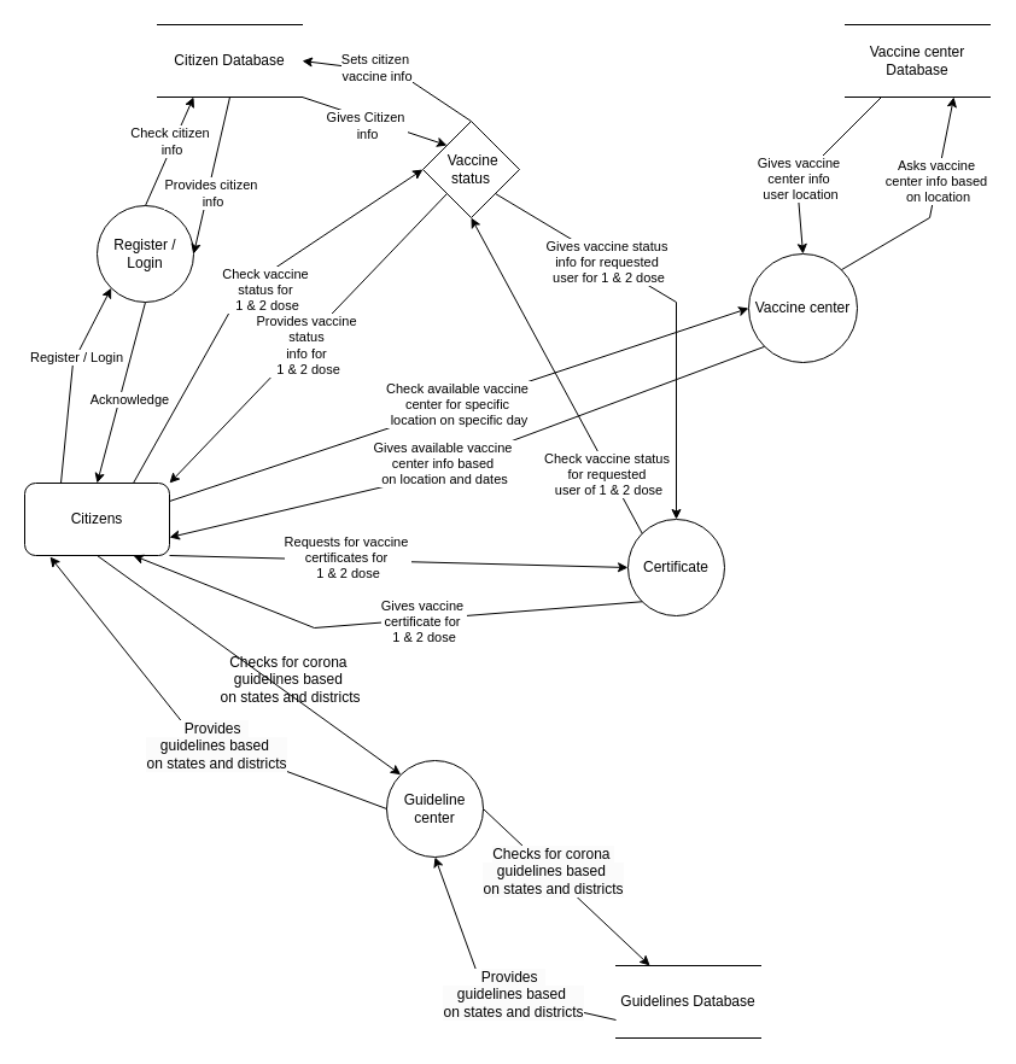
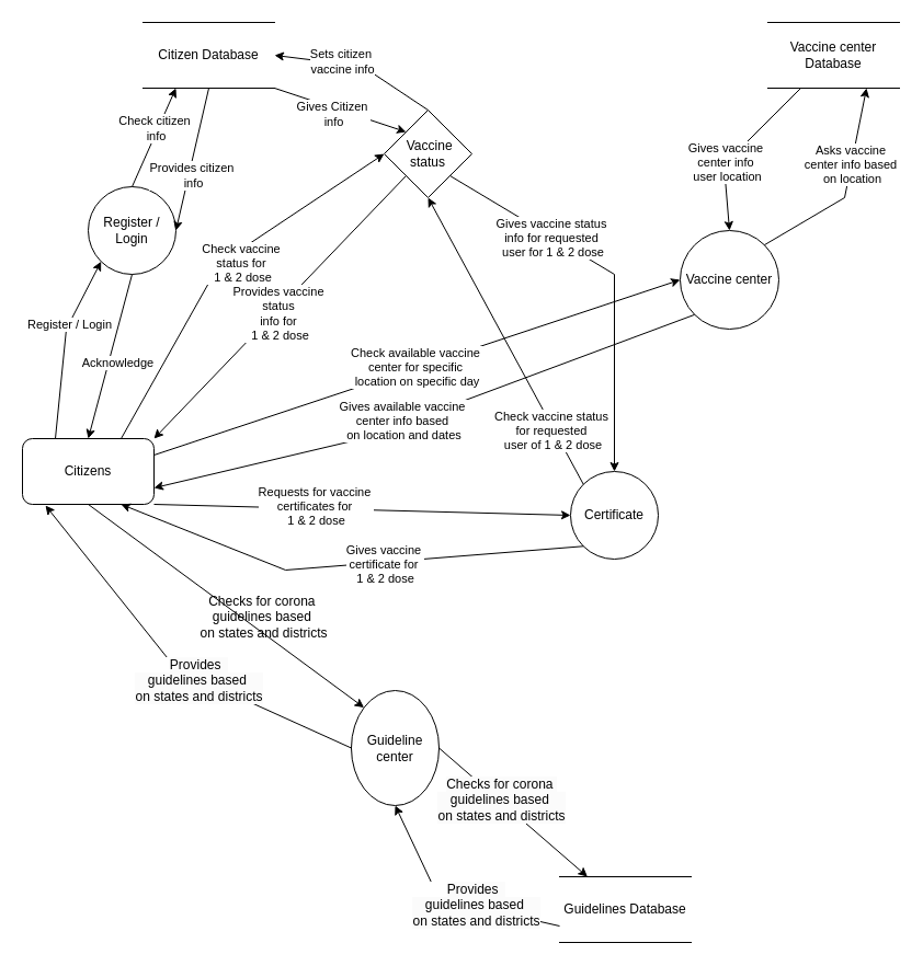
  <mxCell id="0" />
  <mxCell id="1" parent="0" />
  <mxCell id="2" value="Citizens" style="rounded=1;whiteSpace=wrap;html=1;" vertex="1" parent="1"><mxGeometry x="20" y="400" width="120" height="60" as="geometry" /></mxCell>
  <mxCell id="3" value="Register / Login" style="ellipse;whiteSpace=wrap;html=1;aspect=fixed;" vertex="1" parent="1"><mxGeometry x="80" y="170" width="80" height="80" as="geometry" /></mxCell>
  <mxCell id="4" value="Citizen Database" style="shape=partialRectangle;whiteSpace=wrap;html=1;left=0;right=0;fillColor=none;" vertex="1" parent="1"><mxGeometry x="130" y="20" width="120" height="60" as="geometry" /></mxCell>
  <mxCell id="5" value="" style="endArrow=classic;html=1;rounded=0;exitX=0.25;exitY=0;exitDx=0;exitDy=0;entryX=0;entryY=1;entryDx=0;entryDy=0;" edge="1" parent="1" source="2" target="3"><mxGeometry width="50" height="50" relative="1" as="geometry"><mxPoint x="50" y="390" as="sourcePoint" /><mxPoint x="90" y="350" as="targetPoint" /><Array as="points"><mxPoint x="60" y="300" /></Array></mxGeometry></mxCell>
  <mxCell id="6" value="Register / Login" style="edgeLabel;html=1;align=center;verticalAlign=middle;resizable=0;points=[];" vertex="1" connectable="0" parent="5"><mxGeometry x="0.239" relative="1" as="geometry"><mxPoint as="offset" /></mxGeometry></mxCell>
  <mxCell id="7" value="" style="endArrow=classic;html=1;rounded=0;exitX=0.5;exitY=1;exitDx=0;exitDy=0;entryX=0.5;entryY=0;entryDx=0;entryDy=0;" edge="1" parent="1" source="3" target="2"><mxGeometry width="50" height="50" relative="1" as="geometry"><mxPoint x="150" y="370" as="sourcePoint" /><mxPoint x="200" y="320" as="targetPoint" /></mxGeometry></mxCell>
  <mxCell id="8" value="Acknowledge" style="edgeLabel;html=1;align=center;verticalAlign=middle;resizable=0;points=[];" vertex="1" connectable="0" parent="7"><mxGeometry x="0.46" y="-2" relative="1" as="geometry"><mxPoint x="18" y="-28" as="offset" /></mxGeometry></mxCell>
  <mxCell id="9" value="" style="endArrow=classic;html=1;rounded=0;exitX=0.5;exitY=0;exitDx=0;exitDy=0;entryX=0.25;entryY=1;entryDx=0;entryDy=0;" edge="1" parent="1" source="3" target="4"><mxGeometry width="50" height="50" relative="1" as="geometry"><mxPoint x="160" y="180" as="sourcePoint" /><mxPoint x="210" y="130" as="targetPoint" /></mxGeometry></mxCell>
  <mxCell id="10" value="Check citizen&amp;nbsp;&lt;div&gt;info&lt;/div&gt;" style="edgeLabel;html=1;align=center;verticalAlign=middle;resizable=0;points=[];" vertex="1" connectable="0" parent="9"><mxGeometry x="0.187" y="2" relative="1" as="geometry"><mxPoint as="offset" /></mxGeometry></mxCell>
  <mxCell id="11" value="" style="endArrow=classic;html=1;rounded=0;exitX=0.5;exitY=1;exitDx=0;exitDy=0;entryX=1;entryY=0.5;entryDx=0;entryDy=0;" edge="1" parent="1" source="4" target="3"><mxGeometry width="50" height="50" relative="1" as="geometry"><mxPoint x="400" y="170" as="sourcePoint" /><mxPoint x="450" y="120" as="targetPoint" /></mxGeometry></mxCell>
  <mxCell id="12" value="Provides citizen&amp;nbsp;&lt;div&gt;info&lt;/div&gt;" style="edgeLabel;html=1;align=center;verticalAlign=middle;resizable=0;points=[];" vertex="1" connectable="0" parent="11"><mxGeometry x="0.208" y="4" relative="1" as="geometry"><mxPoint as="offset" /></mxGeometry></mxCell>
  <mxCell id="13" value="Vaccine center" style="ellipse;whiteSpace=wrap;html=1;aspect=fixed;" vertex="1" parent="1"><mxGeometry x="620" y="210" width="90" height="90" as="geometry" /></mxCell>
  <mxCell id="14" value="&amp;nbsp;Vaccine status" style="rhombus;whiteSpace=wrap;html=1;aspect=fixed;" vertex="1" parent="1"><mxGeometry x="350" y="100" width="80" height="80" as="geometry" /></mxCell>
  <mxCell id="15" value="Certificate" style="ellipse;whiteSpace=wrap;html=1;aspect=fixed;" vertex="1" parent="1"><mxGeometry x="520" y="430" width="80" height="80" as="geometry" /></mxCell>
  <mxCell id="16" value="" style="endArrow=classic;html=1;rounded=0;entryX=0;entryY=0.5;entryDx=0;entryDy=0;" edge="1" parent="1" target="14"><mxGeometry width="50" height="50" relative="1" as="geometry"><mxPoint x="110" y="400" as="sourcePoint" /><mxPoint x="160" y="350" as="targetPoint" /><Array as="points"><mxPoint x="200" y="240" /></Array></mxGeometry></mxCell>
  <mxCell id="17" value="Check vaccine&amp;nbsp;&lt;div&gt;status for&amp;nbsp;&lt;/div&gt;&lt;div&gt;1 &amp;amp; 2 dose&lt;/div&gt;" style="edgeLabel;html=1;align=center;verticalAlign=middle;resizable=0;points=[];" vertex="1" connectable="0" parent="16"><mxGeometry x="-0.032" y="2" relative="1" as="geometry"><mxPoint x="26" y="-6" as="offset" /></mxGeometry></mxCell>
  <mxCell id="18" value="Provides vaccine&amp;nbsp;&lt;div&gt;status&amp;nbsp;&lt;div&gt;info for&amp;nbsp;&lt;/div&gt;&lt;div&gt;1 &amp;amp; 2 dose&lt;/div&gt;&lt;/div&gt;" style="endArrow=classic;html=1;rounded=0;exitX=0;exitY=1;exitDx=0;exitDy=0;entryX=1;entryY=0;entryDx=0;entryDy=0;" edge="1" parent="1" source="14" target="2"><mxGeometry x="0.029" y="4" width="50" height="50" relative="1" as="geometry"><mxPoint x="280" y="340" as="sourcePoint" /><mxPoint x="330" y="290" as="targetPoint" /><mxPoint as="offset" /></mxGeometry></mxCell>
  <mxCell id="19" value="" style="endArrow=classic;html=1;rounded=0;exitX=1;exitY=1;exitDx=0;exitDy=0;entryX=0;entryY=0;entryDx=0;entryDy=0;" edge="1" parent="1" source="4" target="14"><mxGeometry width="50" height="50" relative="1" as="geometry"><mxPoint x="230" y="140" as="sourcePoint" /><mxPoint x="280" y="90" as="targetPoint" /></mxGeometry></mxCell>
  <mxCell id="20" value="Gives Citizen&amp;nbsp;&lt;div&gt;info&lt;/div&gt;" style="edgeLabel;html=1;align=center;verticalAlign=middle;resizable=0;points=[];" vertex="1" connectable="0" parent="19"><mxGeometry x="-0.294" relative="1" as="geometry"><mxPoint x="11" y="9" as="offset" /></mxGeometry></mxCell>
  <mxCell id="21" value="" style="endArrow=classic;html=1;rounded=0;exitX=0.5;exitY=0;exitDx=0;exitDy=0;entryX=1;entryY=0.5;entryDx=0;entryDy=0;" edge="1" parent="1" source="14" target="4"><mxGeometry width="50" height="50" relative="1" as="geometry"><mxPoint x="360" y="100" as="sourcePoint" /><mxPoint x="410" y="50" as="targetPoint" /><Array as="points"><mxPoint x="330" y="60" /></Array></mxGeometry></mxCell>
  <mxCell id="22" value="Sets citizen&amp;nbsp;&lt;div&gt;vaccine info&lt;/div&gt;" style="edgeLabel;html=1;align=center;verticalAlign=middle;resizable=0;points=[];" vertex="1" connectable="0" parent="21"><mxGeometry x="0.19" y="-2" relative="1" as="geometry"><mxPoint as="offset" /></mxGeometry></mxCell>
  <mxCell id="23" value="Vaccine center Database" style="shape=partialRectangle;whiteSpace=wrap;html=1;left=0;right=0;fillColor=none;" vertex="1" parent="1"><mxGeometry x="700" y="20" width="120" height="60" as="geometry" /></mxCell>
  <mxCell id="24" value="" style="endArrow=classic;html=1;rounded=0;exitX=0.25;exitY=1;exitDx=0;exitDy=0;entryX=0.5;entryY=0;entryDx=0;entryDy=0;" edge="1" parent="1" source="23" target="13"><mxGeometry width="50" height="50" relative="1" as="geometry"><mxPoint x="520" y="200" as="sourcePoint" /><mxPoint x="570" y="150" as="targetPoint" /><Array as="points"><mxPoint x="660" y="150" /></Array></mxGeometry></mxCell>
  <mxCell id="25" value="Gives vaccine&amp;nbsp;&lt;div&gt;center info&amp;nbsp;&lt;/div&gt;&lt;div&gt;user location&lt;/div&gt;" style="edgeLabel;html=1;align=center;verticalAlign=middle;resizable=0;points=[];" vertex="1" connectable="0" parent="24"><mxGeometry x="0.201" relative="1" as="geometry"><mxPoint as="offset" /></mxGeometry></mxCell>
  <mxCell id="26" value="" style="endArrow=classic;html=1;rounded=0;exitX=1;exitY=0;exitDx=0;exitDy=0;entryX=0.75;entryY=1;entryDx=0;entryDy=0;" edge="1" parent="1" source="13" target="23"><mxGeometry width="50" height="50" relative="1" as="geometry"><mxPoint x="590" y="230" as="sourcePoint" /><mxPoint x="640" y="180" as="targetPoint" /><Array as="points"><mxPoint x="770" y="180" /></Array></mxGeometry></mxCell>
  <mxCell id="27" value="Asks vaccine&amp;nbsp;&lt;div&gt;center info based&amp;nbsp;&lt;/div&gt;&lt;div&gt;on location&lt;/div&gt;" style="edgeLabel;html=1;align=center;verticalAlign=middle;resizable=0;points=[];" vertex="1" connectable="0" parent="26"><mxGeometry x="0.239" relative="1" as="geometry"><mxPoint as="offset" /></mxGeometry></mxCell>
  <mxCell id="28" value="Check available vaccine&amp;nbsp;&lt;div&gt;center for specific&amp;nbsp;&lt;/div&gt;&lt;div&gt;location on specific day&lt;/div&gt;" style="endArrow=classic;html=1;rounded=0;exitX=1;exitY=0.25;exitDx=0;exitDy=0;entryX=0;entryY=0.5;entryDx=0;entryDy=0;" edge="1" parent="1" source="2" target="13"><mxGeometry width="50" height="50" relative="1" as="geometry"><mxPoint x="170" y="430" as="sourcePoint" /><mxPoint x="220" y="380" as="targetPoint" /></mxGeometry></mxCell>
  <mxCell id="29" value="" style="endArrow=classic;html=1;rounded=0;exitX=0;exitY=1;exitDx=0;exitDy=0;entryX=1;entryY=0.75;entryDx=0;entryDy=0;" edge="1" parent="1" source="13" target="2"><mxGeometry width="50" height="50" relative="1" as="geometry"><mxPoint x="300" y="470" as="sourcePoint" /><mxPoint x="350" y="420" as="targetPoint" /><Array as="points"><mxPoint x="330" y="400" /></Array></mxGeometry></mxCell>
  <mxCell id="30" value="Gives available vaccine&amp;nbsp;&lt;div&gt;center info based&amp;nbsp;&lt;/div&gt;&lt;div&gt;on location and dates&lt;/div&gt;" style="edgeLabel;html=1;align=center;verticalAlign=middle;resizable=0;points=[];" vertex="1" connectable="0" parent="29"><mxGeometry x="-0.164" relative="1" as="geometry"><mxPoint x="-62" y="21" as="offset" /></mxGeometry></mxCell>
  <mxCell id="31" value="" style="endArrow=classic;html=1;rounded=0;entryX=0;entryY=0.5;entryDx=0;entryDy=0;exitX=1;exitY=1;exitDx=0;exitDy=0;" edge="1" parent="1" source="2" target="15"><mxGeometry width="50" height="50" relative="1" as="geometry"><mxPoint x="150" y="470" as="sourcePoint" /><mxPoint x="170" y="520" as="targetPoint" /></mxGeometry></mxCell>
  <mxCell id="32" value="Requests for vaccine&amp;nbsp;&lt;div&gt;certificates for&amp;nbsp;&lt;/div&gt;&lt;div&gt;1 &amp;amp; 2 dose&lt;/div&gt;" style="edgeLabel;html=1;align=center;verticalAlign=middle;resizable=0;points=[];" vertex="1" connectable="0" parent="31"><mxGeometry x="-0.227" y="2" relative="1" as="geometry"><mxPoint as="offset" /></mxGeometry></mxCell>
  <mxCell id="33" value="" style="endArrow=classic;html=1;rounded=0;exitX=0;exitY=1;exitDx=0;exitDy=0;entryX=0.75;entryY=1;entryDx=0;entryDy=0;" edge="1" parent="1" source="15" target="2"><mxGeometry width="50" height="50" relative="1" as="geometry"><mxPoint x="290" y="580" as="sourcePoint" /><mxPoint x="230" y="510" as="targetPoint" /><Array as="points"><mxPoint x="260" y="520" /></Array></mxGeometry></mxCell>
  <mxCell id="34" value="Gives vaccine&amp;nbsp;&lt;div&gt;certificate for&amp;nbsp;&lt;/div&gt;&lt;div&gt;1 &amp;amp; 2 dose&lt;/div&gt;" style="edgeLabel;html=1;align=center;verticalAlign=middle;resizable=0;points=[];" vertex="1" connectable="0" parent="33"><mxGeometry x="-0.16" y="2" relative="1" as="geometry"><mxPoint as="offset" /></mxGeometry></mxCell>
  <mxCell id="35" value="" style="endArrow=classic;html=1;rounded=0;entryX=0.5;entryY=1;entryDx=0;entryDy=0;exitX=0;exitY=0;exitDx=0;exitDy=0;" edge="1" parent="1" source="15" target="14"><mxGeometry width="50" height="50" relative="1" as="geometry"><mxPoint x="560" y="430" as="sourcePoint" /><mxPoint x="500" y="390" as="targetPoint" /></mxGeometry></mxCell>
  <mxCell id="36" value="Check vaccine status&amp;nbsp;&lt;div&gt;for requested&amp;nbsp;&lt;/div&gt;&lt;div&gt;user of 1 &amp;amp; 2 dose&lt;/div&gt;" style="edgeLabel;html=1;align=center;verticalAlign=middle;resizable=0;points=[];" vertex="1" connectable="0" parent="35"><mxGeometry x="-0.565" y="-3" relative="1" as="geometry"><mxPoint y="9" as="offset" /></mxGeometry></mxCell>
  <mxCell id="37" value="" style="endArrow=classic;html=1;rounded=0;exitX=1;exitY=1;exitDx=0;exitDy=0;entryX=0.5;entryY=0;entryDx=0;entryDy=0;" edge="1" parent="1" source="14" target="15"><mxGeometry width="50" height="50" relative="1" as="geometry"><mxPoint x="370" y="300" as="sourcePoint" /><mxPoint x="420" y="250" as="targetPoint" /><Array as="points"><mxPoint x="560" y="250" /></Array></mxGeometry></mxCell>
  <mxCell id="38" value="Gives vaccine status&amp;nbsp;&lt;div&gt;info for requested&amp;nbsp;&lt;/div&gt;&lt;div&gt;user for 1 &amp;amp; 2 dose&lt;/div&gt;" style="edgeLabel;html=1;align=center;verticalAlign=middle;resizable=0;points=[];" vertex="1" connectable="0" parent="37"><mxGeometry x="-0.383" relative="1" as="geometry"><mxPoint as="offset" /></mxGeometry></mxCell>
- <mxCell id="39" value="Guideline center" style="ellipse;whiteSpace=wrap;html=1;aspect=fixed;" vertex="1" parent="1"><mxGeometry x="320" y="630" width="80" height="80" as="geometry" /></mxCell>
+ <mxCell id="39" value="Guideline center" style="ellipse;whiteSpace=wrap;html=1;aspect=fixed;" vertex="1" parent="1"><mxGeometry x="320" y="630" width="80" height="105" as="geometry" /></mxCell>
  <mxCell id="40" value="Guidelines Database" style="shape=partialRectangle;whiteSpace=wrap;html=1;left=0;right=0;fillColor=none;" vertex="1" parent="1"><mxGeometry x="510" y="800" width="120" height="60" as="geometry" /></mxCell>
  <mxCell id="41" value="" style="endArrow=classic;html=1;rounded=0;exitX=0.5;exitY=1;exitDx=0;exitDy=0;entryX=0;entryY=0;entryDx=0;entryDy=0;" edge="1" parent="1" source="2" target="39"><mxGeometry width="50" height="50" relative="1" as="geometry"><mxPoint x="130" y="610" as="sourcePoint" /><mxPoint x="180" y="560" as="targetPoint" /></mxGeometry></mxCell>
  <mxCell id="42" value="Checks for corona&amp;nbsp;&lt;div&gt;guidelines based&amp;nbsp;&lt;/div&gt;&lt;div&gt;on states and districts&lt;/div&gt;" style="text;html=1;align=center;verticalAlign=middle;resizable=0;points=[];autosize=1;strokeColor=none;fillColor=none;" vertex="1" parent="1"><mxGeometry x="170" y="533" width="140" height="60" as="geometry" /></mxCell>
  <mxCell id="43" value="" style="endArrow=classic;html=1;rounded=0;exitX=0;exitY=0.5;exitDx=0;exitDy=0;entryX=0.175;entryY=1.017;entryDx=0;entryDy=0;entryPerimeter=0;" edge="1" parent="1" source="39" target="2"><mxGeometry width="50" height="50" relative="1" as="geometry"><mxPoint x="60" y="690" as="sourcePoint" /><mxPoint x="110" y="640" as="targetPoint" /><Array as="points"><mxPoint x="160" y="610" /></Array></mxGeometry></mxCell>
  <mxCell id="44" value="&lt;span style=&quot;font-size: 12px; background-color: rgb(251, 251, 251);&quot;&gt;Provides&amp;nbsp;&amp;nbsp;&lt;/span&gt;&lt;div style=&quot;font-size: 12px; background-color: rgb(251, 251, 251);&quot;&gt;guidelines based&amp;nbsp;&lt;/div&gt;&lt;div style=&quot;font-size: 12px; background-color: rgb(251, 251, 251);&quot;&gt;on states and districts&lt;/div&gt;" style="edgeLabel;html=1;align=center;verticalAlign=middle;resizable=0;points=[];" vertex="1" connectable="0" parent="43"><mxGeometry x="-0.164" y="1" relative="1" as="geometry"><mxPoint as="offset" /></mxGeometry></mxCell>
  <mxCell id="45" value="" style="endArrow=classic;html=1;rounded=0;exitX=1;exitY=0.5;exitDx=0;exitDy=0;" edge="1" parent="1" source="39" target="40"><mxGeometry width="50" height="50" relative="1" as="geometry"><mxPoint x="460" y="700" as="sourcePoint" /><mxPoint x="510" y="650" as="targetPoint" /></mxGeometry></mxCell>
  <mxCell id="46" value="&lt;span style=&quot;font-size: 12px; background-color: rgb(251, 251, 251);&quot;&gt;Checks for corona&amp;nbsp;&lt;/span&gt;&lt;div style=&quot;font-size: 12px; background-color: rgb(251, 251, 251);&quot;&gt;guidelines based&amp;nbsp;&lt;/div&gt;&lt;div style=&quot;font-size: 12px; background-color: rgb(251, 251, 251);&quot;&gt;on states and districts&lt;/div&gt;" style="edgeLabel;html=1;align=center;verticalAlign=middle;resizable=0;points=[];" vertex="1" connectable="0" parent="45"><mxGeometry x="-0.175" y="1" relative="1" as="geometry"><mxPoint y="-1" as="offset" /></mxGeometry></mxCell>
  <mxCell id="47" value="" style="endArrow=classic;html=1;rounded=0;exitX=0;exitY=0.75;exitDx=0;exitDy=0;entryX=0.5;entryY=1;entryDx=0;entryDy=0;" edge="1" parent="1" source="40" target="39"><mxGeometry width="50" height="50" relative="1" as="geometry"><mxPoint x="320" y="850" as="sourcePoint" /><mxPoint x="370" y="800" as="targetPoint" /><Array as="points"><mxPoint x="400" y="820" /></Array></mxGeometry></mxCell>
  <mxCell id="48" value="&lt;span style=&quot;font-size: 12px; background-color: rgb(251, 251, 251);&quot;&gt;Provides&amp;nbsp;&amp;nbsp;&lt;/span&gt;&lt;div style=&quot;font-size: 12px; background-color: rgb(251, 251, 251);&quot;&gt;guidelines based&amp;nbsp;&lt;/div&gt;&lt;div style=&quot;font-size: 12px; background-color: rgb(251, 251, 251);&quot;&gt;on states and districts&lt;/div&gt;" style="edgeLabel;html=1;align=center;verticalAlign=middle;resizable=0;points=[];" vertex="1" connectable="0" parent="47"><mxGeometry x="-0.238" y="-2" relative="1" as="geometry"><mxPoint as="offset" /></mxGeometry></mxCell>
